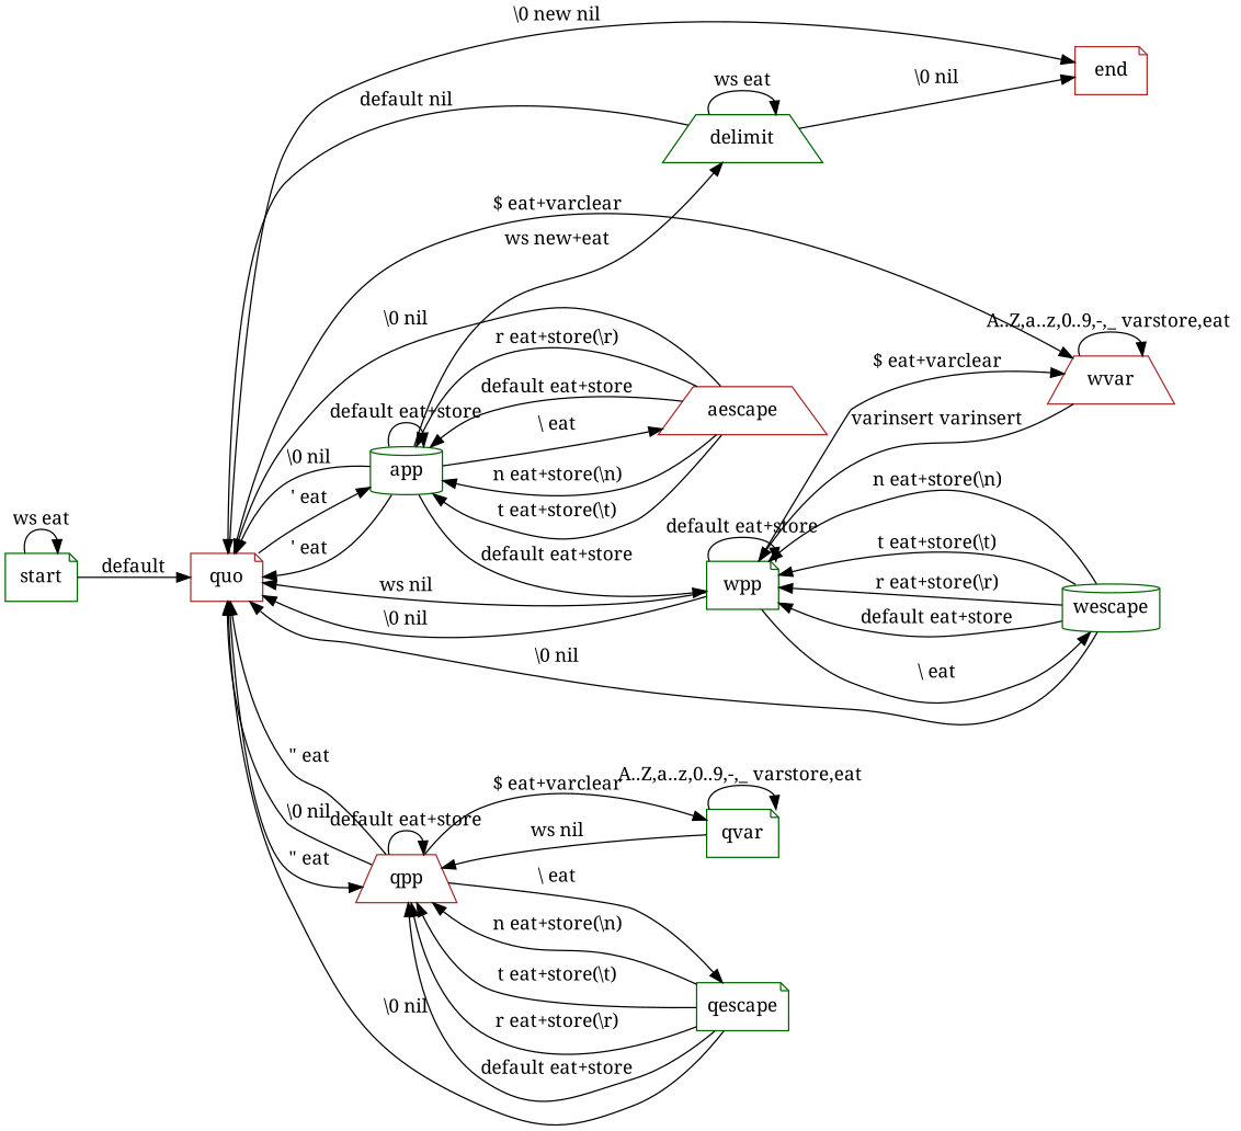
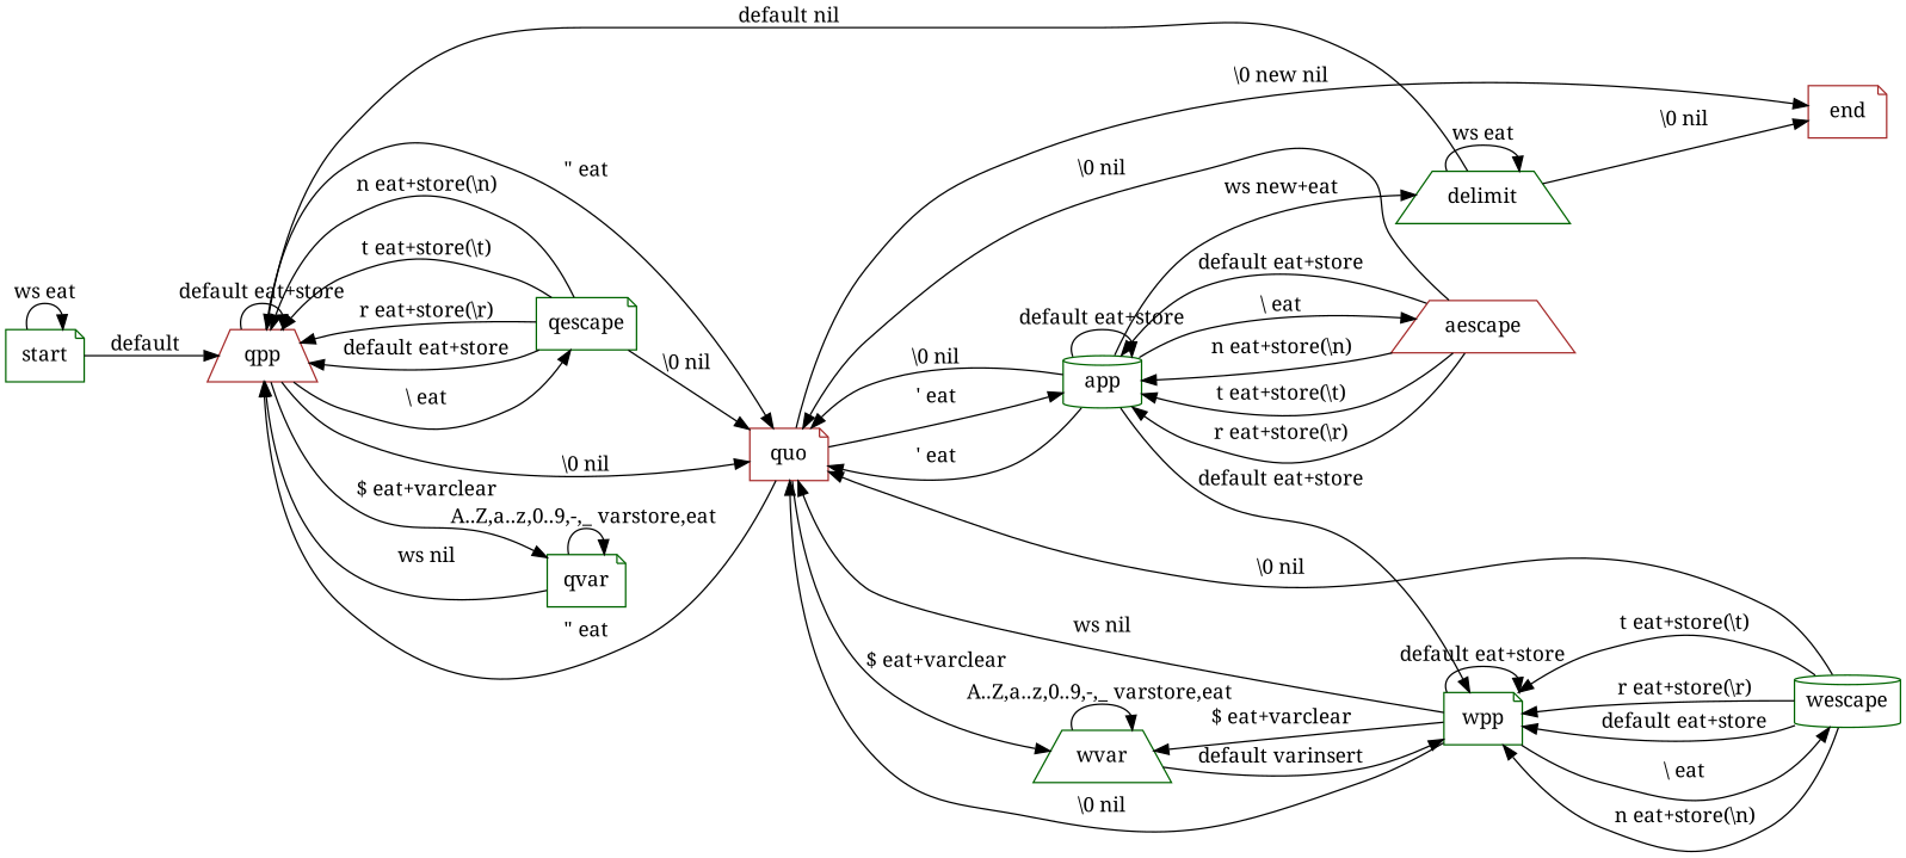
  digraph {
    edgehandles=0
    fontname="Noto Serif"
    rankdir=LR
    node [color=darkgreen fontname="Noto Serif" shape=note]
    edge [fontname="Noto Serif"]
    start
    quo [color=brown]
    end [color=brown level=1]
    qpp [color=brown shape=trapezium]
    app [shape=cylinder]
-   wvar [color=brown shape=trapezium]
+   wvar [shape=trapezium]
    delimit [shape=trapezium]
    qescape
    qvar
    wpp
    aescape [color=brown shape=trapezium]
    wescape [shape=cylinder]
    start -> start [label="ws eat"]
-   start -> quo [label=default]
+   start -> qpp [label=default]
    quo -> end [label="\\0 new nil"]
    quo -> qpp [label="\" eat"]
    quo -> app [label="\' eat"]
    quo -> wvar [label="$ eat+varclear"]
    qpp -> quo [label="\" eat"]
    qpp -> quo [label="\\0 nil"]
    qpp -> qpp [label="default eat+store"]
    qpp -> qescape [label="\\ eat"]
    qpp -> qvar [label="$ eat+varclear"]
    app -> quo [label="\' eat"]
    app -> quo [label="\\0 nil"]
    app -> app [label="default eat+store"]
    app -> delimit [label="ws new+eat"]
    app -> wpp [label="default eat+store"]
    app -> aescape [label="\\ eat"]
    wvar -> wvar [label="A..Z,a..z,0..9,-,_ varstore,eat "]
-   wvar -> wpp [label="varinsert varinsert"]
-   delimit -> quo [label="default nil"]
+   wvar -> wpp [label="default varinsert"]
+   delimit -> qpp [label="default nil"]
    delimit -> end [label="\\0 nil"]
    delimit -> delimit [label="ws eat"]
    qescape -> quo [label="\\0 nil"]
    qescape -> qpp [label="n eat+store(\\n)"]
    qescape -> qpp [label="t eat+store(\\t)"]
    qescape -> qpp [label="r eat+store(\\r)"]
    qescape -> qpp [label="default eat+store"]
    qvar -> qpp [label="ws nil"]
    qvar -> qvar [label="A..Z,a..z,0..9,-,_ varstore,eat "]
    wpp -> quo [label="ws nil"]
    wpp -> quo [label="\\0 nil"]
    wpp -> wvar [label="$ eat+varclear"]
    wpp -> wpp [label="default eat+store"]
    wpp -> wescape [label="\\ eat"]
    aescape -> quo [label="\\0 nil"]
    aescape -> app [label="n eat+store(\\n)"]
    aescape -> app [label="t eat+store(\\t)"]
    aescape -> app [label="r eat+store(\\r)"]
    aescape -> app [label="default eat+store"]
    wescape -> quo [label="\\0 nil"]
    wescape -> wpp [label="n eat+store(\\n)"]
    wescape -> wpp [label="t eat+store(\\t)"]
    wescape -> wpp [label="r eat+store(\\r)"]
    wescape -> wpp [label="default eat+store"]
  }
